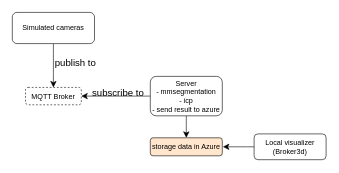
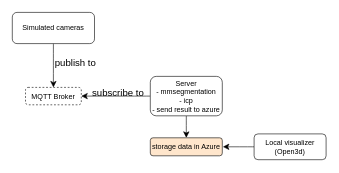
  <mxCell id="0" />
  <mxCell id="1" parent="0" />
  <mxCell id="2" style="edgeStyle=none;curved=1;rounded=0;orthogonalLoop=1;jettySize=auto;html=1;exitX=0.5;exitY=1;exitDx=0;exitDy=0;entryX=0.5;entryY=0;entryDx=0;entryDy=0;fontSize=12;startSize=8;endSize=8;" edge="1" parent="1" source="3" target="7"><mxGeometry relative="1" as="geometry" /></mxCell>
  <mxCell id="3" value="&lt;div&gt;Simulated cameras&lt;/div&gt;" style="rounded=1;whiteSpace=wrap;html=1;" vertex="1" parent="1"><mxGeometry x="20" y="20" width="137" height="52" as="geometry" /></mxCell>
  <mxCell id="4" style="edgeStyle=none;curved=1;rounded=0;orthogonalLoop=1;jettySize=auto;html=1;entryX=1;entryY=0.5;entryDx=0;entryDy=0;fontSize=12;startSize=8;endSize=8;" edge="1" parent="1" source="6" target="7"><mxGeometry relative="1" as="geometry" /></mxCell>
  <mxCell id="5" style="edgeStyle=none;curved=1;rounded=0;orthogonalLoop=1;jettySize=auto;html=1;exitX=0.5;exitY=1;exitDx=0;exitDy=0;fontSize=12;startSize=8;endSize=8;" edge="1" parent="1" source="6" target="10"><mxGeometry relative="1" as="geometry"><mxPoint x="310" y="232" as="targetPoint" /></mxGeometry></mxCell>
  <mxCell id="6" value="&lt;div&gt;Server&lt;/div&gt;&lt;div&gt;- mmsegmentation&lt;/div&gt;&lt;div&gt;- icp&lt;/div&gt;&lt;div&gt;- send result to azure &lt;br&gt;&lt;/div&gt;" style="rounded=1;whiteSpace=wrap;html=1;" vertex="1" parent="1"><mxGeometry x="250" y="126.63" width="120" height="65.75" as="geometry" /></mxCell>
  <mxCell id="7" value="MQTT Broker" style="rounded=1;whiteSpace=wrap;html=1;dashed=1;" vertex="1" parent="1"><mxGeometry x="42" y="145" width="93" height="29" as="geometry" /></mxCell>
  <mxCell id="8" value="publish to" style="text;html=1;align=center;verticalAlign=middle;resizable=0;points=[];autosize=1;strokeColor=none;fillColor=none;fontSize=16;" vertex="1" parent="1"><mxGeometry x="82" y="88" width="86" height="31" as="geometry" /></mxCell>
  <mxCell id="9" value="subscribe to" style="text;html=1;align=center;verticalAlign=middle;resizable=0;points=[];autosize=1;strokeColor=none;fillColor=none;fontSize=16;" vertex="1" parent="1"><mxGeometry x="144" y="137" width="104" height="31" as="geometry" /></mxCell>
  <mxCell id="10" value="storage data in Azure " style="rounded=1;whiteSpace=wrap;html=1;fillColor=#ffe6cc;" vertex="1" parent="1"><mxGeometry x="250" y="229" width="120" height="30" as="geometry" /></mxCell>
  <mxCell id="11" style="edgeStyle=none;curved=1;rounded=0;orthogonalLoop=1;jettySize=auto;html=1;fontSize=12;startSize=8;endSize=8;" edge="1" parent="1" source="12"><mxGeometry relative="1" as="geometry"><mxPoint x="371" y="244" as="targetPoint" /></mxGeometry></mxCell>
- <mxCell id="12" value="&lt;div&gt;Local visualizer&lt;/div&gt;&lt;div&gt;(Broker3d)&lt;br&gt;&lt;/div&gt;" style="rounded=1;whiteSpace=wrap;html=1;" vertex="1" parent="1"><mxGeometry x="423" y="222.5" width="120" height="43" as="geometry" /></mxCell>
+ <mxCell id="12" value="&lt;div&gt;Local visualizer&lt;/div&gt;&lt;div&gt;(Open3d)&lt;br&gt;&lt;/div&gt;" style="rounded=1;whiteSpace=wrap;html=1;" vertex="1" parent="1"><mxGeometry x="423" y="222.5" width="120" height="43" as="geometry" /></mxCell>
